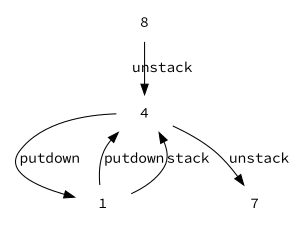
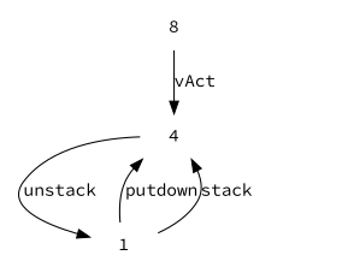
  digraph {
    fontname="Source Code Pro"
    node [fontname="Source Code Pro" shape=plaintext]
    edge [fontname="Source Code Pro"]
    n1 [label=4]
    8
    1
-   7
-   n1 -> 1 [label=putdown]
-   n1 -> 7 [label=unstack]
-   8 -> n1 [label=unstack]
+   n1 -> 1 [label=unstack]
+   8 -> n1 [label=vAct]
    1 -> n1 [label=putdown]
    1 -> n1 [label=stack]
  }
